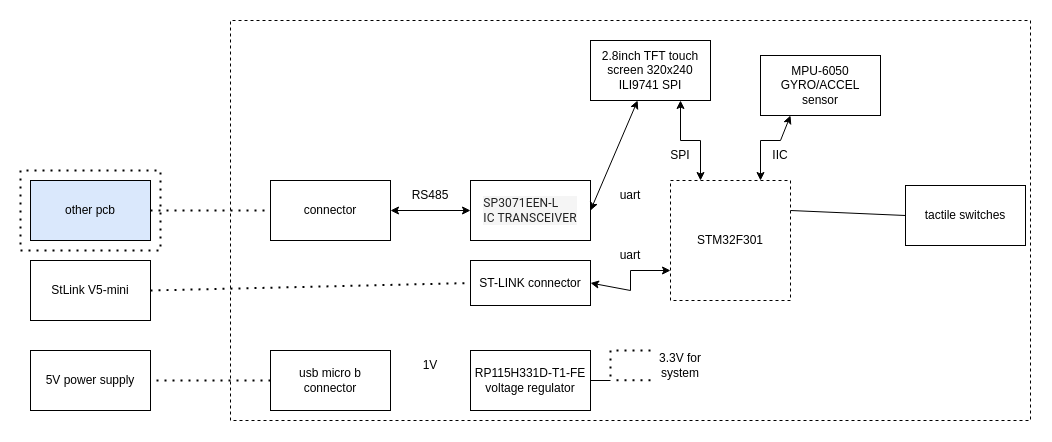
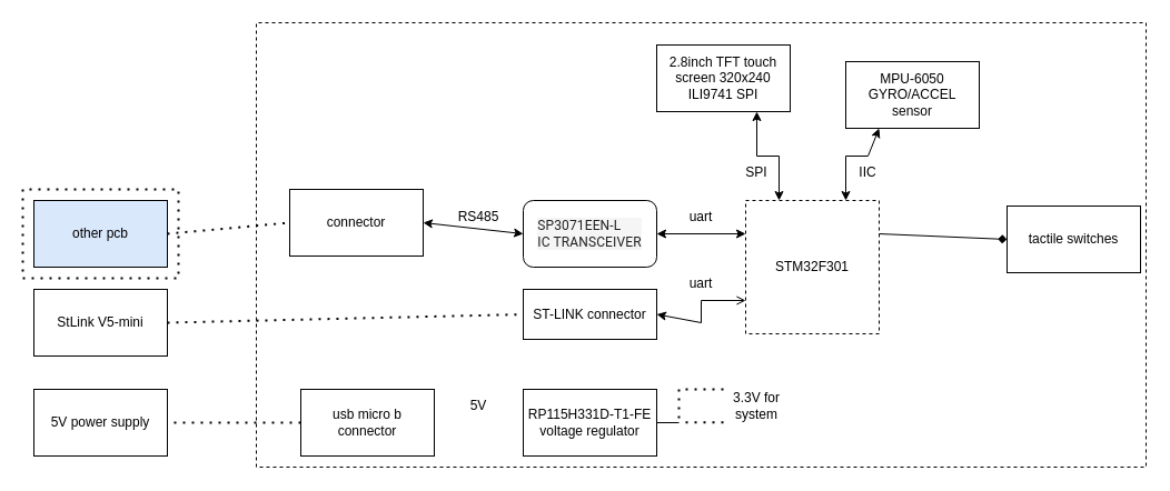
  <mxCell id="0" />
  <mxCell id="1" parent="0" />
  <mxCell id="2" value="STM32F301" style="rounded=0;whiteSpace=wrap;html=1;dashed=1;" parent="1" vertex="1"><mxGeometry x="670" y="180" width="120" height="120" as="geometry" /></mxCell>
  <mxCell id="3" value="MPU-6050&lt;br&gt;GYRO/ACCEL&lt;br&gt;sensor" style="rounded=0;whiteSpace=wrap;html=1;" parent="1" vertex="1"><mxGeometry x="760" y="55" width="120" height="60" as="geometry" /></mxCell>
  <mxCell id="4" value="tactile switches" style="rounded=0;whiteSpace=wrap;html=1;" parent="1" vertex="1"><mxGeometry x="905" y="185" width="120" height="60" as="geometry" /></mxCell>
  <mxCell id="5" value="2.8inch TFT touch screen 320x240 ILI9741 SPI" style="rounded=0;whiteSpace=wrap;html=1;" parent="1" vertex="1"><mxGeometry y="40" width="120" height="60" as="geometry" x="590" /></mxCell>
- <mxCell id="6" value="&lt;p style=&quot;box-sizing: initial; margin: 0px; padding: 0px; border-width: 0px; border-style: solid; -webkit-font-smoothing: antialiased; --tw-shadow: 0 0 #0000; color: rgb(34, 34, 34); font-family: Roboto, &amp;quot;Noto Sans&amp;quot;, Arial, Helvetica, sans-serif, dk; letter-spacing: 0.129px; text-align: start; background-color: rgba(0, 0, 0, 0.04);&quot;&gt;SP3071EEN-L&lt;/p&gt;&lt;p style=&quot;box-sizing: initial; margin: 0px; padding: 0px; border-width: 0px; border-style: solid; -webkit-font-smoothing: antialiased; --tw-shadow: 0 0 #0000; color: rgb(34, 34, 34); font-family: Roboto, &amp;quot;Noto Sans&amp;quot;, Arial, Helvetica, sans-serif, dk; letter-spacing: 0.129px; text-align: start; background-color: rgba(0, 0, 0, 0.04);&quot;&gt;IC TRANSCEIVER&lt;/p&gt;" style="rounded=0;whiteSpace=wrap;html=1;" parent="1" vertex="1"><mxGeometry x="470" y="180" width="120" height="60" as="geometry" /></mxCell>
+ <mxCell id="6" value="&lt;p style=&quot;box-sizing: initial; margin: 0px; padding: 0px; border-width: 0px; border-style: solid; -webkit-font-smoothing: antialiased; --tw-shadow: 0 0 #0000; color: rgb(34, 34, 34); font-family: Roboto, &amp;quot;Noto Sans&amp;quot;, Arial, Helvetica, sans-serif, dk; letter-spacing: 0.129px; text-align: start; background-color: rgba(0, 0, 0, 0.04);&quot;&gt;SP3071EEN-L&lt;/p&gt;&lt;p style=&quot;box-sizing: initial; margin: 0px; padding: 0px; border-width: 0px; border-style: solid; -webkit-font-smoothing: antialiased; --tw-shadow: 0 0 #0000; color: rgb(34, 34, 34); font-family: Roboto, &amp;quot;Noto Sans&amp;quot;, Arial, Helvetica, sans-serif, dk; letter-spacing: 0.129px; text-align: start; background-color: rgba(0, 0, 0, 0.04);&quot;&gt;IC TRANSCEIVER&lt;/p&gt;" style="whiteSpace=wrap;html=1;rounded=1;" parent="1" vertex="1"><mxGeometry x="470" y="180" width="120" height="60" as="geometry" /></mxCell>
  <mxCell id="7" value="" style="endArrow=classic;startArrow=classic;html=1;rounded=0;entryX=0.25;entryY=1;entryDx=0;entryDy=0;exitX=0.75;exitY=0;exitDx=0;exitDy=0;" parent="1" source="2" target="3" edge="1"><mxGeometry width="50" height="50" relative="1" as="geometry"><mxPoint x="690" y="280" as="sourcePoint" /><mxPoint x="740" y="230" as="targetPoint" /><Array as="points"><mxPoint x="760" y="140" /><mxPoint x="780" y="140" /></Array></mxGeometry></mxCell>
  <mxCell id="8" value="" style="endArrow=classic;startArrow=classic;html=1;rounded=0;entryX=0.75;entryY=1;entryDx=0;entryDy=0;exitX=0.25;exitY=0;exitDx=0;exitDy=0;" parent="1" source="2" target="5" edge="1"><mxGeometry width="50" height="50" relative="1" as="geometry"><mxPoint x="690" y="280" as="sourcePoint" /><mxPoint x="740" y="230" as="targetPoint" /><Array as="points"><mxPoint x="700" y="140" /><mxPoint x="680" y="140" /></Array></mxGeometry></mxCell>
  <mxCell id="9" value="IIC" style="text;html=1;strokeColor=none;fillColor=none;align=center;verticalAlign=middle;whiteSpace=wrap;rounded=0;" parent="1" vertex="1"><mxGeometry x="760" y="140" width="40" height="30" as="geometry" /></mxCell>
  <mxCell id="10" value="SPI" style="text;html=1;strokeColor=none;fillColor=none;align=center;verticalAlign=middle;whiteSpace=wrap;rounded=0;" parent="1" vertex="1"><mxGeometry x="650" y="140" width="60" height="30" as="geometry" /></mxCell>
- <mxCell id="11" value="" style="endArrow=classic;startArrow=classic;html=1;rounded=0;exitX=1;exitY=0.5;exitDx=0;exitDy=0;" parent="1" source="6" target="5" edge="1"><mxGeometry width="50" height="50" relative="1" as="geometry"><mxPoint x="690" y="270" as="sourcePoint" /><mxPoint x="740" as="targetPoint" y="220" /></mxGeometry></mxCell>
+ <mxCell id="11" value="" style="endArrow=classic;startArrow=classic;html=1;rounded=0;entryX=0;entryY=0.25;entryDx=0;entryDy=0;exitX=1;exitY=0.5;exitDx=0;exitDy=0;" parent="1" source="6" target="2" edge="1"><mxGeometry width="50" height="50" relative="1" as="geometry"><mxPoint x="690" y="270" as="sourcePoint" /><mxPoint x="740" as="targetPoint" y="220" /></mxGeometry></mxCell>
  <mxCell id="12" value="uart" style="text;html=1;strokeColor=none;fillColor=none;align=center;verticalAlign=middle;whiteSpace=wrap;rounded=0;" parent="1" vertex="1"><mxGeometry x="600" y="180" width="60" height="30" as="geometry" /></mxCell>
  <mxCell id="13" value="" style="endArrow=classic;startArrow=classic;html=1;rounded=0;entryX=0;entryY=0.5;entryDx=0;entryDy=0;exitX=1;exitY=0.5;exitDx=0;exitDy=0;" parent="1" source="14" target="6" edge="1"><mxGeometry width="50" height="50" relative="1" as="geometry"><mxPoint x="430" y="210" as="sourcePoint" /><mxPoint x="580" y="200" as="targetPoint" /></mxGeometry></mxCell>
- <mxCell id="14" value="connector" style="rounded=0;whiteSpace=wrap;html=1;" parent="1" vertex="1"><mxGeometry x="270" y="180" width="120" height="60" as="geometry" /></mxCell>
+ <mxCell id="14" value="connector" style="rounded=0;whiteSpace=wrap;html=1;" parent="1" vertex="1"><mxGeometry x="260" y="170" width="120" height="60" as="geometry" /></mxCell>
  <mxCell id="15" value="ST-LINK connector" style="rounded=0;whiteSpace=wrap;html=1;" parent="1" vertex="1"><mxGeometry x="470" y="260" width="120" height="45" as="geometry" /></mxCell>
- <mxCell id="16" value="" style="endArrow=classic;startArrow=classic;html=1;rounded=0;entryX=0;entryY=0.75;entryDx=0;entryDy=0;exitX=1;exitY=0.5;exitDx=0;exitDy=0;" parent="1" source="15" target="2" edge="1"><mxGeometry width="50" height="50" relative="1" as="geometry"><mxPoint x="530" y="250" as="sourcePoint" /><mxPoint x="580" y="200" as="targetPoint" /><Array as="points"><mxPoint x="630" y="290" /><mxPoint x="630" y="270" /></Array></mxGeometry></mxCell>
+ <mxCell id="16" value="" style="endArrow=open;startArrow=classic;html=1;rounded=0;entryX=0;entryY=0.75;entryDx=0;entryDy=0;exitX=1;exitY=0.5;exitDx=0;exitDy=0;" parent="1" source="15" target="2" edge="1"><mxGeometry width="50" height="50" relative="1" as="geometry"><mxPoint x="530" y="250" as="sourcePoint" /><mxPoint x="580" y="200" as="targetPoint" /><Array as="points"><mxPoint x="630" y="290" /><mxPoint x="630" y="270" /></Array></mxGeometry></mxCell>
  <mxCell id="17" value="RS485" style="text;html=1;strokeColor=none;fillColor=none;align=center;verticalAlign=middle;whiteSpace=wrap;rounded=0;" parent="1" vertex="1"><mxGeometry x="400" y="180" width="60" height="30" as="geometry" /></mxCell>
  <mxCell id="18" value="uart" style="text;html=1;strokeColor=none;fillColor=none;align=center;verticalAlign=middle;whiteSpace=wrap;rounded=0;" parent="1" vertex="1"><mxGeometry x="600" y="240" width="60" height="30" as="geometry" /></mxCell>
- <mxCell id="19" value="" style="endArrow=none;html=1;rounded=0;entryX=0;entryY=0.5;entryDx=0;entryDy=0;exitX=1;exitY=0.25;exitDx=0;exitDy=0;" parent="1" source="2" target="4" edge="1"><mxGeometry width="50" height="50" relative="1" as="geometry"><mxPoint x="700" y="250" as="sourcePoint" /><mxPoint x="750" y="200" as="targetPoint" /></mxGeometry></mxCell>
+ <mxCell id="19" value="" style="endArrow=diamond;html=1;rounded=0;entryX=0;entryY=0.5;entryDx=0;entryDy=0;exitX=1;exitY=0.25;exitDx=0;exitDy=0;" parent="1" source="2" target="4" edge="1"><mxGeometry width="50" height="50" relative="1" as="geometry"><mxPoint x="700" y="250" as="sourcePoint" /><mxPoint x="750" y="200" as="targetPoint" /></mxGeometry></mxCell>
  <mxCell id="20" value="RP115H331D-T1-FE voltage regulator" style="rounded=0;whiteSpace=wrap;html=1;" parent="1" vertex="1"><mxGeometry x="470" y="350" width="120" height="60" as="geometry" /></mxCell>
  <mxCell id="21" value="" style="endArrow=none;html=1;rounded=0;exitX=1;exitY=0.5;exitDx=0;exitDy=0;" parent="1" source="20" edge="1"><mxGeometry width="50" height="50" relative="1" as="geometry"><mxPoint y="240" as="sourcePoint" x="590" /><mxPoint x="610" y="380" as="targetPoint" /></mxGeometry></mxCell>
  <mxCell id="22" value="3.3V for system" style="text;html=1;strokeColor=none;fillColor=none;align=center;verticalAlign=middle;whiteSpace=wrap;rounded=0;" parent="1" vertex="1"><mxGeometry x="650" y="350" width="60" height="30" as="geometry" /></mxCell>
  <mxCell id="23" value="" style="endArrow=none;dashed=1;html=1;rounded=0;" parent="1" edge="1"><mxGeometry width="50" height="50" relative="1" as="geometry"><mxPoint x="230" y="420" as="sourcePoint" /><mxPoint x="230" y="420" as="targetPoint" /><Array as="points"><mxPoint x="230" y="20" /><mxPoint x="1030" y="20" /><mxPoint x="1030" y="420" /></Array></mxGeometry></mxCell>
  <mxCell id="24" value="" style="endArrow=none;dashed=1;html=1;dashPattern=1 3;strokeWidth=2;rounded=0;exitX=0;exitY=0.5;exitDx=0;exitDy=0;" parent="1" source="33" edge="1"><mxGeometry width="50" height="50" relative="1" as="geometry"><mxPoint x="270" y="380" as="sourcePoint" /><mxPoint x="150" y="380" as="targetPoint" /></mxGeometry></mxCell>
  <mxCell id="25" value="" style="endArrow=none;dashed=1;html=1;dashPattern=1 3;strokeWidth=2;rounded=0;entryX=0;entryY=0.5;entryDx=0;entryDy=0;" parent="1" target="15" edge="1"><mxGeometry width="50" height="50" relative="1" as="geometry"><mxPoint x="150" y="290" as="sourcePoint" /><mxPoint x="390" y="190" as="targetPoint" /></mxGeometry></mxCell>
  <mxCell id="26" value="" style="endArrow=none;dashed=1;html=1;dashPattern=1 3;strokeWidth=2;rounded=0;entryX=0;entryY=0.5;entryDx=0;entryDy=0;" parent="1" target="14" edge="1"><mxGeometry width="50" height="50" relative="1" as="geometry"><mxPoint x="150" y="210" as="sourcePoint" /><mxPoint x="390" y="190" as="targetPoint" /></mxGeometry></mxCell>
  <mxCell id="27" value="5V power supply" style="rounded=0;whiteSpace=wrap;html=1;" parent="1" vertex="1"><mxGeometry x="30" y="350" width="120" height="60" as="geometry" /></mxCell>
  <mxCell id="28" value="other pcb" style="rounded=0;whiteSpace=wrap;html=1;fillColor=#dae8fc;" parent="1" vertex="1"><mxGeometry x="30" y="180" width="120" height="60" as="geometry" /></mxCell>
  <mxCell id="29" value="" style="endArrow=none;dashed=1;html=1;dashPattern=1 3;strokeWidth=2;rounded=0;" parent="1" edge="1"><mxGeometry width="50" height="50" relative="1" as="geometry"><mxPoint x="20" y="170" as="sourcePoint" /><mxPoint x="20" y="170" as="targetPoint" /><Array as="points"><mxPoint x="20" y="250" /><mxPoint x="160" y="250" /><mxPoint x="160" y="170" /></Array></mxGeometry></mxCell>
  <mxCell id="30" value="StLink V5-mini" style="rounded=0;whiteSpace=wrap;html=1;" parent="1" vertex="1"><mxGeometry x="30" y="260" width="120" height="60" as="geometry" /></mxCell>
  <mxCell id="31" value="" style="endArrow=none;dashed=1;html=1;dashPattern=1 3;strokeWidth=2;rounded=0;" parent="1" edge="1"><mxGeometry width="50" height="50" relative="1" as="geometry"><mxPoint x="650" y="379.66" as="sourcePoint" /><mxPoint x="610" y="379.66" as="targetPoint" /></mxGeometry></mxCell>
  <mxCell id="32" value="" style="endArrow=none;dashed=1;html=1;dashPattern=1 3;strokeWidth=2;rounded=0;" parent="1" edge="1"><mxGeometry width="50" height="50" relative="1" as="geometry"><mxPoint x="650" y="350" as="sourcePoint" /><mxPoint x="610" y="380" as="targetPoint" /><Array as="points"><mxPoint x="610" y="350" /></Array></mxGeometry></mxCell>
  <mxCell id="33" value="usb micro b connector" style="rounded=0;whiteSpace=wrap;html=1;" vertex="1" parent="1"><mxGeometry x="270" y="350" width="120" height="60" as="geometry" /></mxCell>
- <mxCell id="34" value="1V" style="text;html=1;align=center;verticalAlign=middle;whiteSpace=wrap;rounded=0;" vertex="1" parent="1"><mxGeometry x="400" y="350" width="60" height="30" as="geometry" /></mxCell>
+ <mxCell id="34" value="5V" style="text;html=1;align=center;verticalAlign=middle;whiteSpace=wrap;rounded=0;" vertex="1" parent="1"><mxGeometry x="400" y="350" width="60" height="30" as="geometry" /></mxCell>
